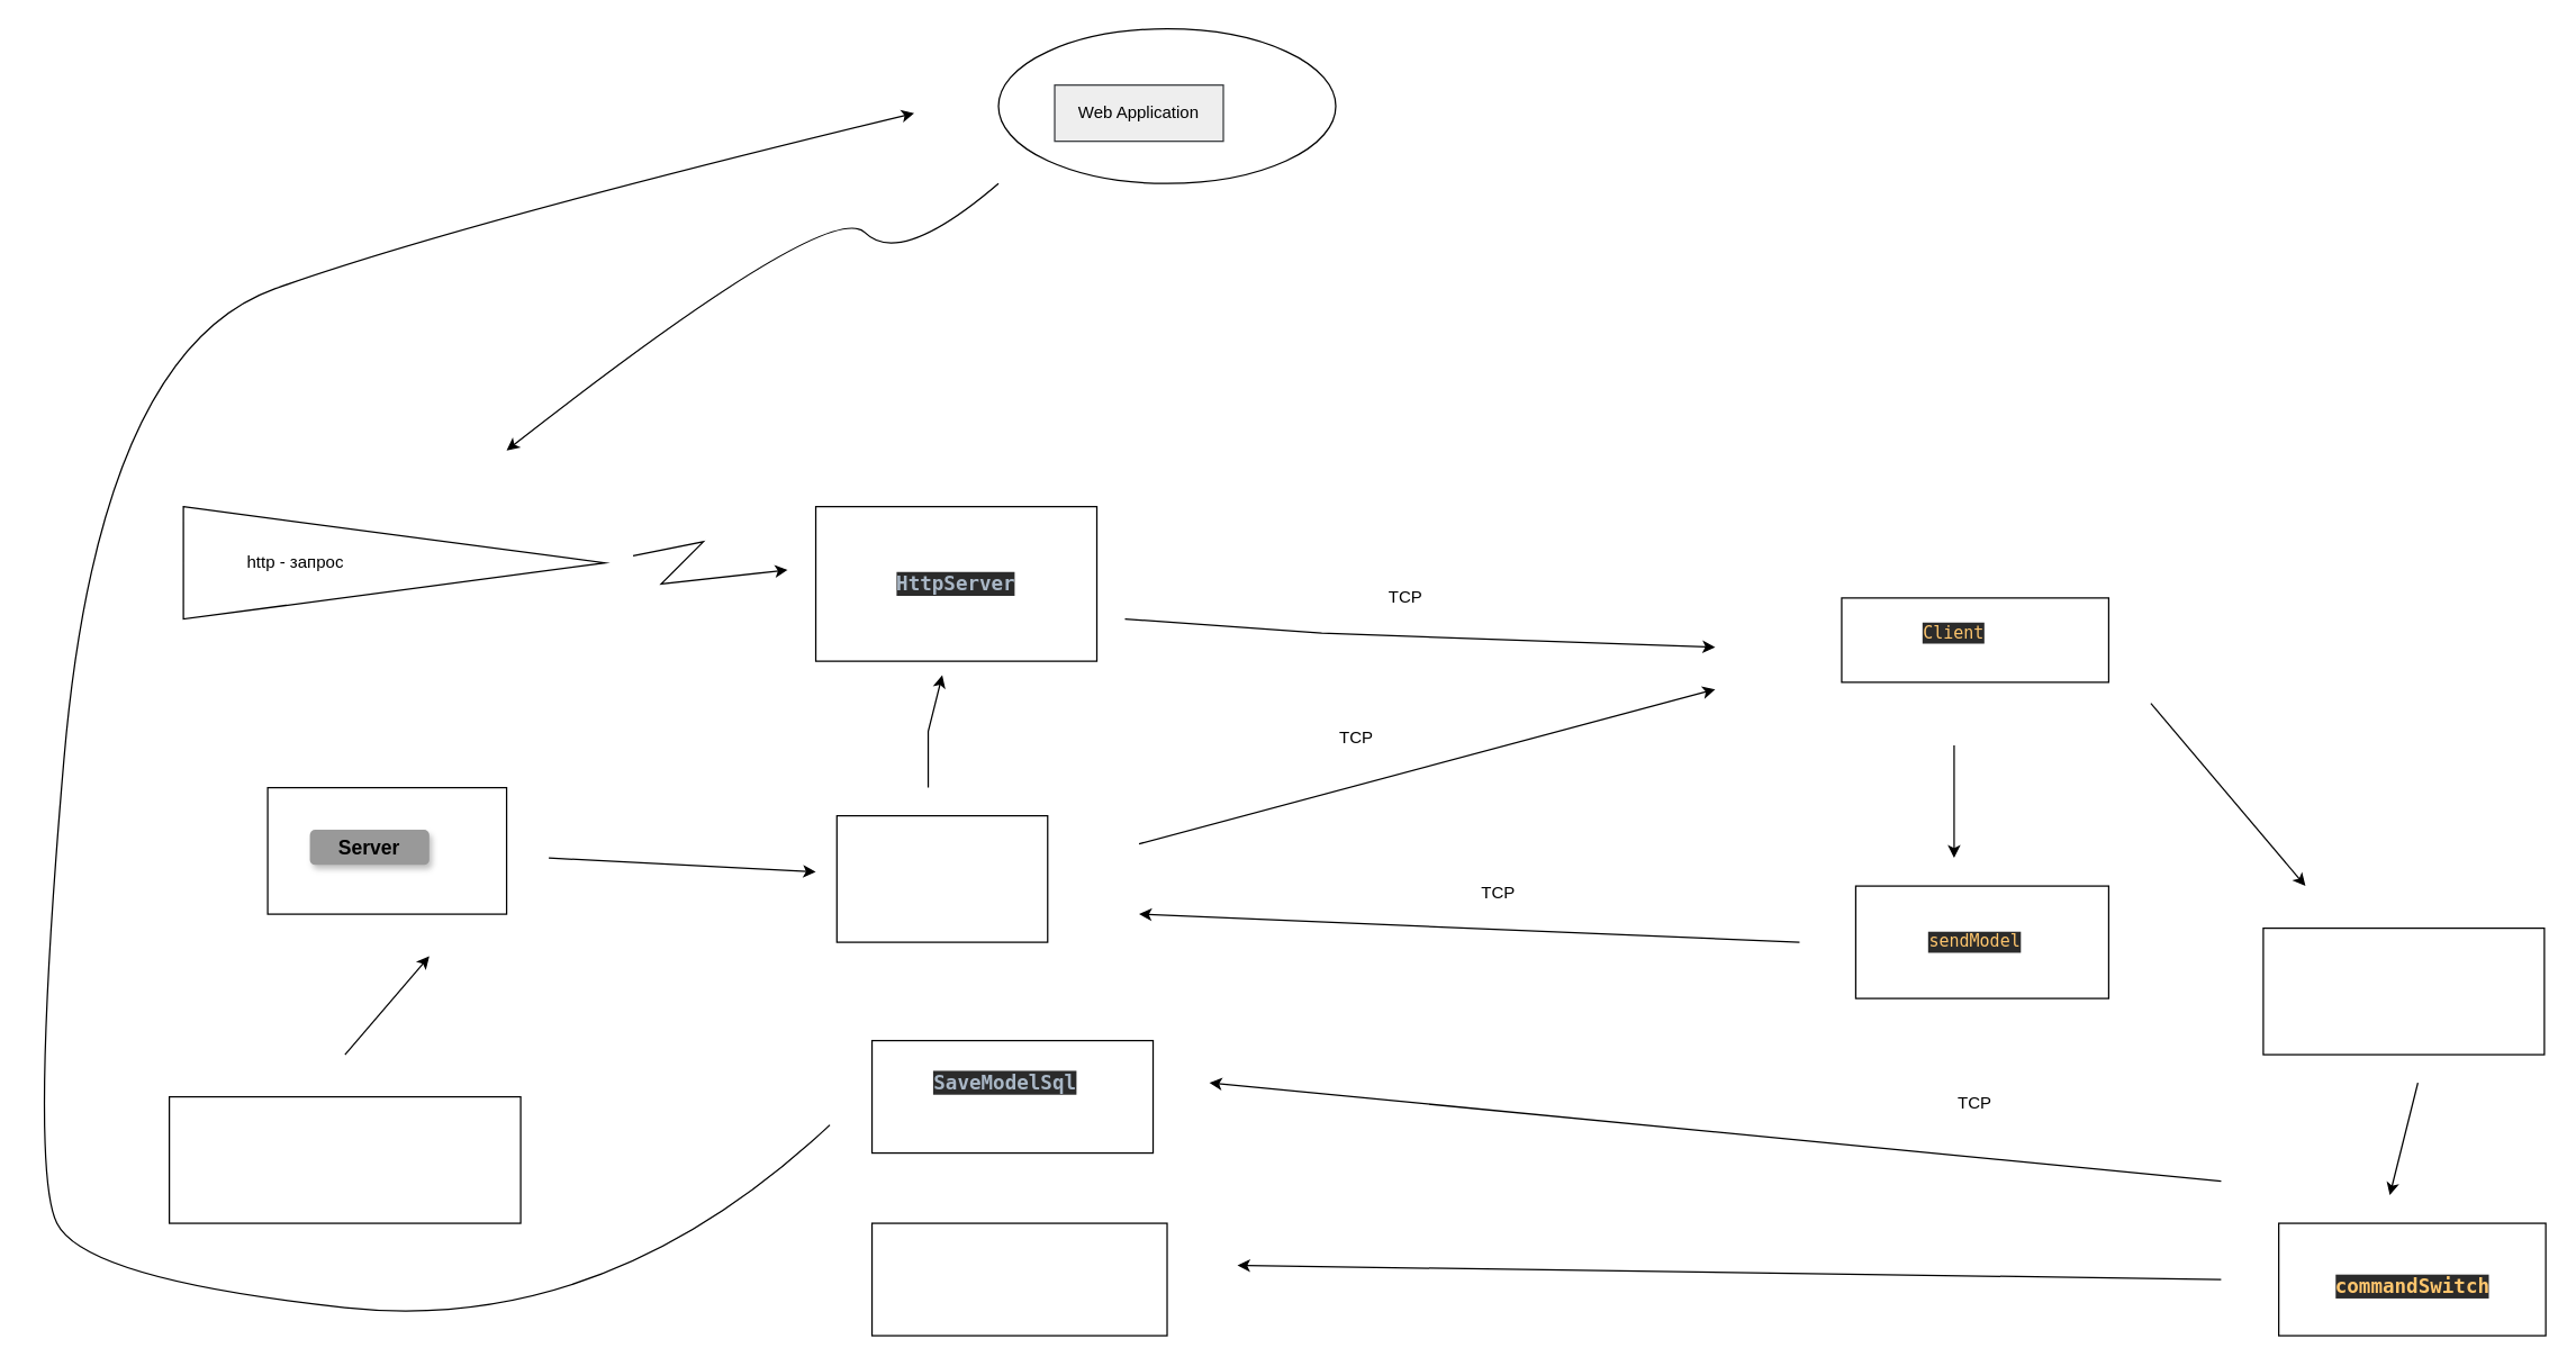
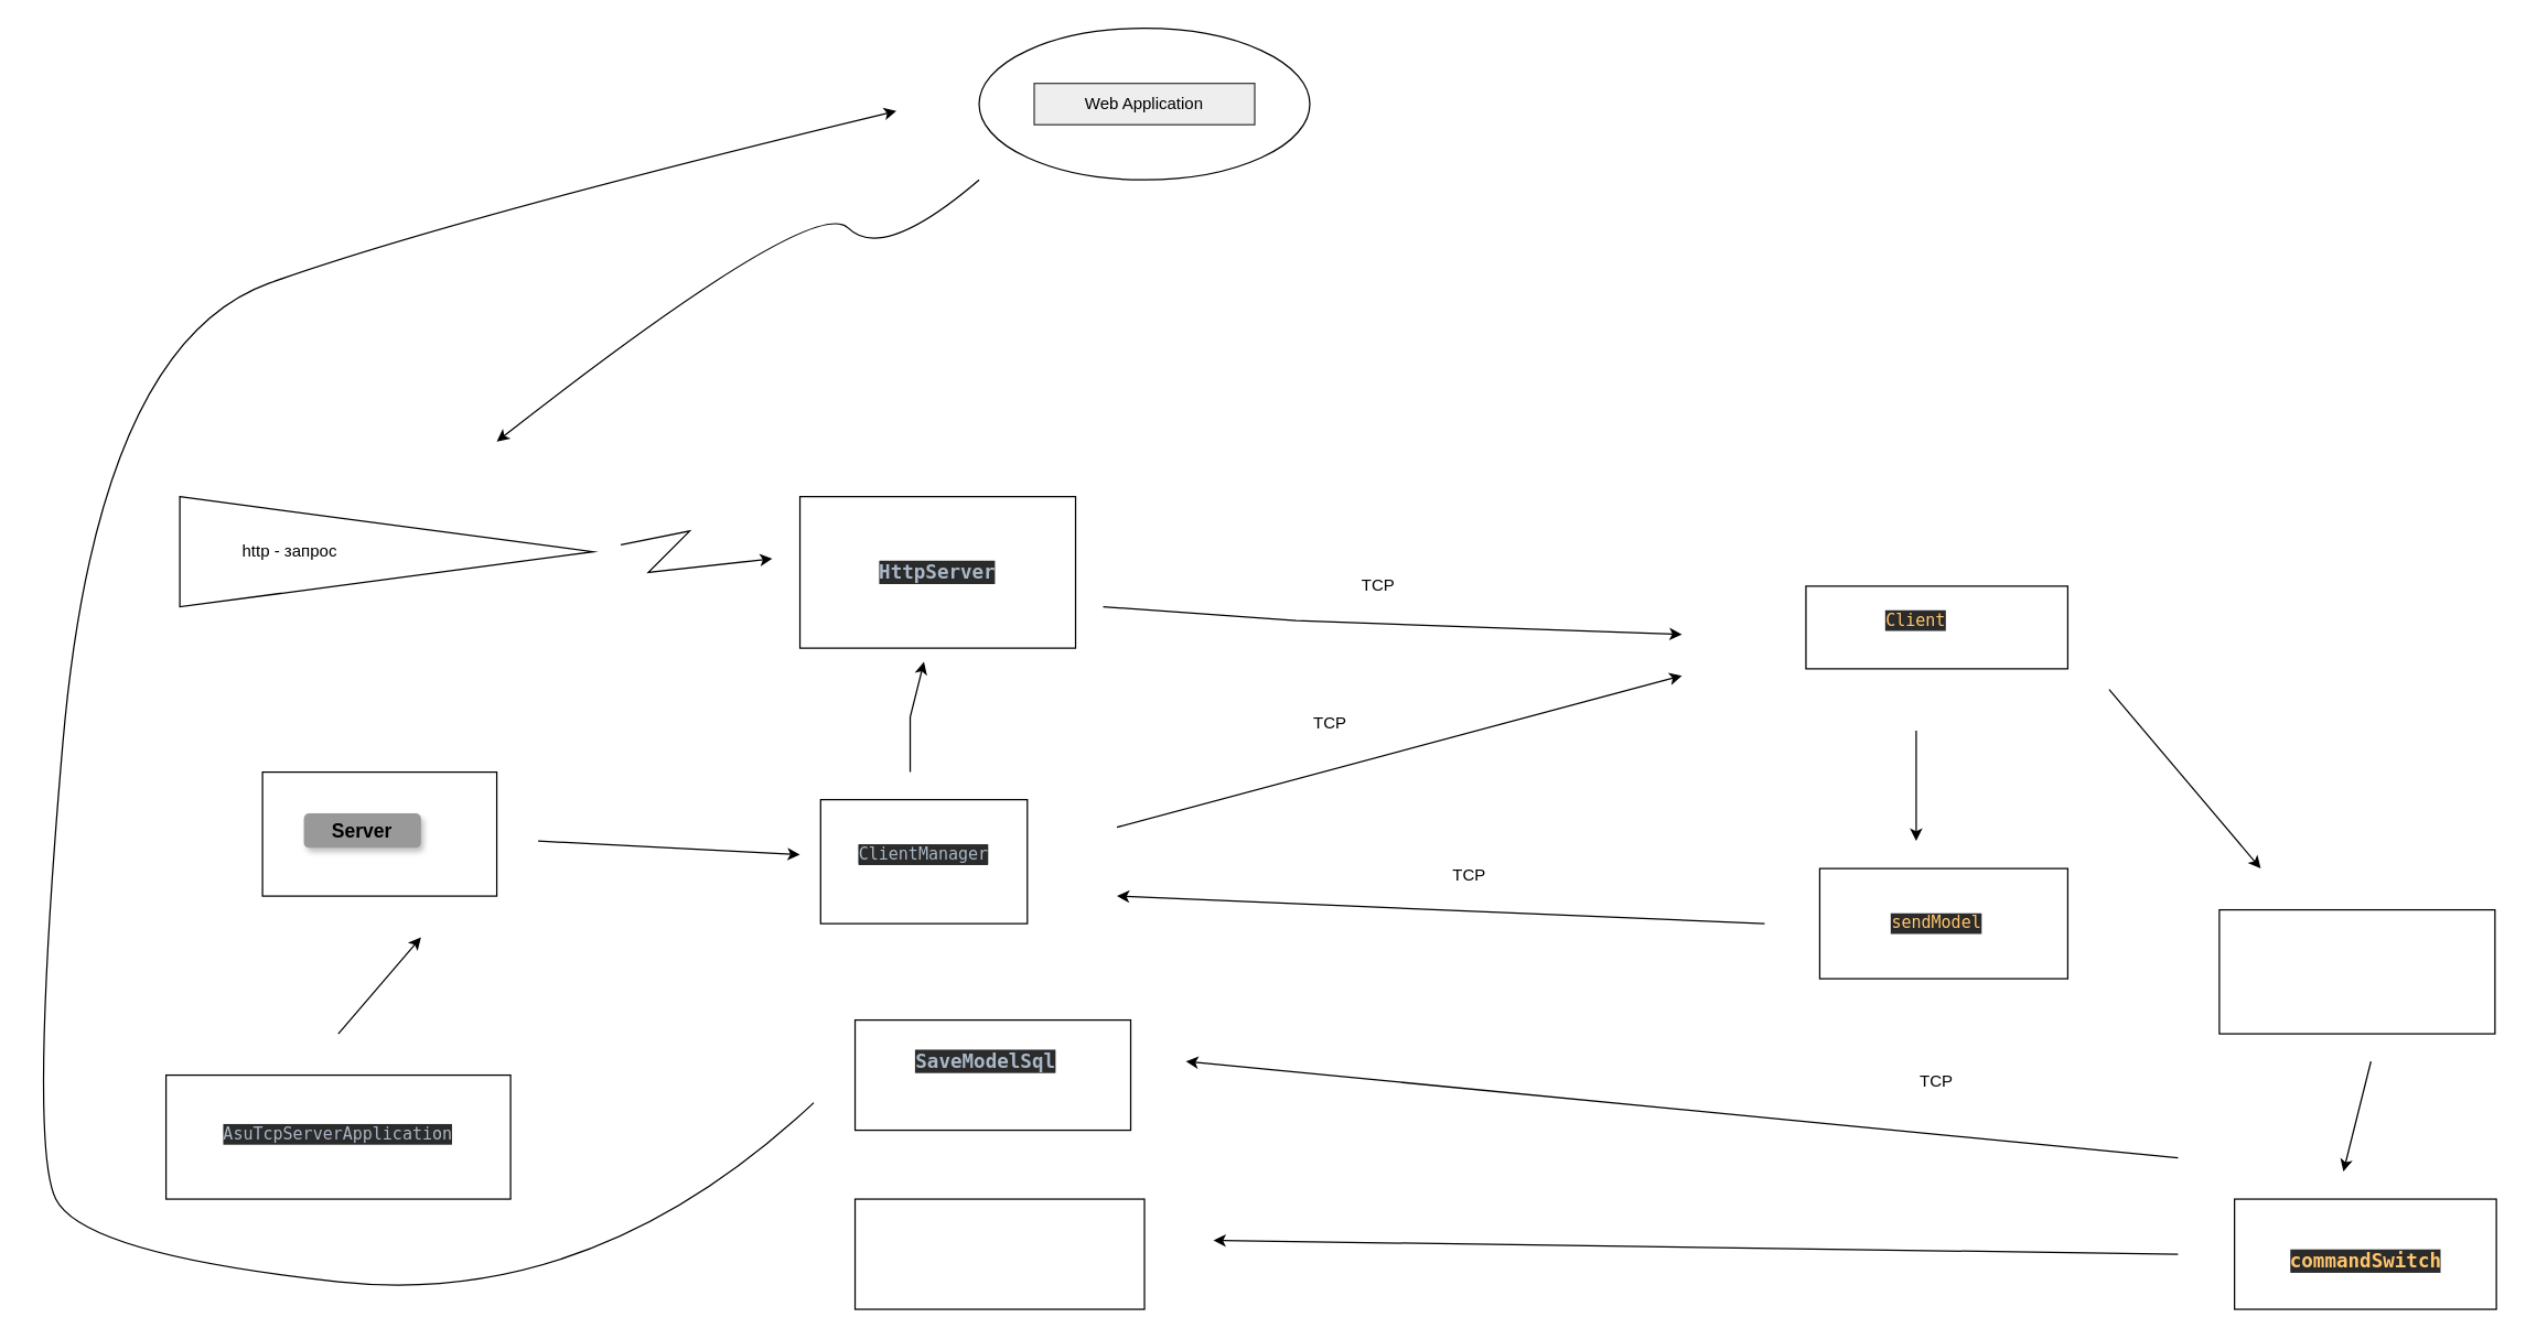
  <mxCell id="0" />
  <mxCell id="1" parent="0" />
  <mxCell id="2" value="" style="group" parent="1" vertex="1" connectable="0"><mxGeometry x="130" y="360" width="300" height="80" as="geometry" /></mxCell>
  <mxCell id="3" value="" style="triangle;whiteSpace=wrap;html=1;" parent="2" vertex="1"><mxGeometry width="300" height="80" as="geometry" /></mxCell>
  <mxCell id="4" value="http - запрос" style="text;html=1;align=center;verticalAlign=middle;whiteSpace=wrap;rounded=0;" parent="2" vertex="1"><mxGeometry x="10" y="25" width="140" height="30" as="geometry" /></mxCell>
  <mxCell id="5" value="" style="rounded=0;whiteSpace=wrap;html=1;" parent="1" vertex="1"><mxGeometry x="620" y="740" width="200" height="80" as="geometry" /></mxCell>
  <mxCell id="6" value="&lt;h3 style=&quot;background-color: light-dark(rgb(43, 43, 43), rgb(200, 200, 200)); color: light-dark(rgb(169, 183, 198), rgb(71, 83, 96)); font-family: &amp;quot;JetBrains Mono&amp;quot;, monospace;&quot;&gt;SaveModelSql&lt;/h3&gt;" style="text;html=1;align=center;verticalAlign=middle;whiteSpace=wrap;rounded=0;" parent="1" vertex="1"><mxGeometry x="650" y="750" width="130" height="40" as="geometry" /></mxCell>
  <mxCell id="7" value="" style="rounded=0;whiteSpace=wrap;html=1;" parent="1" vertex="1"><mxGeometry x="620" y="870" width="210" height="80" as="geometry" /></mxCell>
  <mxCell id="8" value="" style="group" parent="1" vertex="1" connectable="0"><mxGeometry x="800" y="410" width="420" height="50" as="geometry" /></mxCell>
  <mxCell id="9" value="TCP" style="text;html=1;align=center;verticalAlign=middle;whiteSpace=wrap;rounded=0;" parent="8" vertex="1"><mxGeometry x="170" width="60" height="30" as="geometry" /></mxCell>
  <mxCell id="10" value="" style="endArrow=classic;html=1;rounded=0;" parent="8" edge="1"><mxGeometry width="50" height="50" relative="1" as="geometry"><mxPoint y="30" as="sourcePoint" /><mxPoint x="420" y="50" as="targetPoint" /><Array as="points"><mxPoint x="140" y="40" /></Array></mxGeometry></mxCell>
  <mxCell id="11" value="" style="group" parent="1" vertex="1" connectable="0"><mxGeometry x="810" y="490" width="410" height="110" as="geometry" /></mxCell>
  <mxCell id="12" value="" style="endArrow=classic;html=1;rounded=0;" parent="11" edge="1"><mxGeometry width="50" height="50" relative="1" as="geometry"><mxPoint y="110" as="sourcePoint" /><mxPoint x="410" as="targetPoint" /></mxGeometry></mxCell>
  <mxCell id="13" value="TCP" style="text;html=1;align=center;verticalAlign=middle;whiteSpace=wrap;rounded=0;" parent="11" vertex="1"><mxGeometry x="125" y="20" width="60" height="30" as="geometry" /></mxCell>
  <mxCell id="14" value="" style="group" vertex="1" connectable="0" parent="1"><mxGeometry x="1610" y="660" width="200" height="90" as="geometry" /></mxCell>
  <mxCell id="15" value="" style="rounded=0;whiteSpace=wrap;html=1;" vertex="1" parent="14"><mxGeometry width="200" height="90" as="geometry" /></mxCell>
  <mxCell id="16" value="" style="endArrow=classic;html=1;rounded=0;" edge="1" parent="1"><mxGeometry width="50" height="50" relative="1" as="geometry"><mxPoint x="1530" y="500" as="sourcePoint" /><mxPoint x="1640" y="630" as="targetPoint" /></mxGeometry></mxCell>
  <mxCell id="17" value="" style="group" vertex="1" connectable="0" parent="1"><mxGeometry x="580" y="360" width="200" height="310" as="geometry" /></mxCell>
  <mxCell id="18" value="" style="endArrow=classic;html=1;rounded=0;" parent="17" edge="1"><mxGeometry width="50" height="50" relative="1" as="geometry"><mxPoint x="80" y="200" as="sourcePoint" /><mxPoint x="90" y="120" as="targetPoint" /><Array as="points"><mxPoint x="80" y="160" /></Array></mxGeometry></mxCell>
  <mxCell id="19" value="" style="edgeStyle=orthogonalEdgeStyle;rounded=0;orthogonalLoop=1;jettySize=auto;html=1;" edge="1" parent="17" target="21"><mxGeometry relative="1" as="geometry"><mxPoint x="90" y="45" as="sourcePoint" /></mxGeometry></mxCell>
  <mxCell id="20" value="" style="rounded=0;whiteSpace=wrap;html=1;container=0;" parent="17" vertex="1"><mxGeometry width="200" height="110" as="geometry" /></mxCell>
  <mxCell id="21" value="&lt;h3 style=&quot;background-color: light-dark(rgb(43, 43, 43), rgb(200, 200, 200)); color: light-dark(rgb(169, 183, 198), rgb(71, 83, 96)); font-family: &amp;quot;JetBrains Mono&amp;quot;, monospace;&quot;&gt;HttpServer&lt;/h3&gt;" style="text;html=1;align=center;verticalAlign=middle;whiteSpace=wrap;rounded=0;container=0;" parent="17" vertex="1"><mxGeometry x="30" y="30" width="140" height="50" as="geometry" /></mxCell>
  <mxCell id="22" value="" style="rounded=0;whiteSpace=wrap;html=1;container=0;" parent="17" vertex="1"><mxGeometry x="15" y="220" width="150" height="90" as="geometry" /></mxCell>
+ <mxCell id="23" value="&lt;pre style=&quot;background-color: rgb(43, 43, 43); color: rgb(169, 183, 198); font-family: &amp;quot;JetBrains Mono&amp;quot;, monospace;&quot;&gt;&lt;pre style=&quot;font-family: &amp;quot;JetBrains Mono&amp;quot;, monospace;&quot;&gt;&lt;span style=&quot;background-color: light-dark(rgb(43, 43, 43), rgb(200, 200, 200)); color: light-dark(rgb(169, 183, 198), rgb(71, 83, 96)); white-space: normal;&quot;&gt;ClientManager&lt;/span&gt;&lt;/pre&gt;&lt;/pre&gt;" style="text;html=1;align=center;verticalAlign=middle;whiteSpace=wrap;rounded=0;container=0;" parent="17" vertex="1"><mxGeometry x="30" y="230.0" width="120" height="60" as="geometry" /></mxCell>
  <mxCell id="24" value="" style="group" vertex="1" connectable="0" parent="1"><mxGeometry x="120" y="780" width="250" height="90" as="geometry" /></mxCell>
  <mxCell id="25" value="" style="rounded=0;whiteSpace=wrap;html=1;" vertex="1" parent="24"><mxGeometry width="250" height="90" as="geometry" /></mxCell>
+ <mxCell id="26" value="&lt;pre style=&quot;background-color:#2b2b2b;color:#a9b7c6;font-family:'JetBrains Mono',monospace;font-size:9,8pt;&quot;&gt;AsuTcpServerApplication&lt;/pre&gt;" style="text;html=1;align=center;verticalAlign=middle;whiteSpace=wrap;rounded=0;" vertex="1" parent="24"><mxGeometry x="20" y="25" width="210" height="35" as="geometry" /></mxCell>
  <mxCell id="27" value="" style="endArrow=classic;html=1;rounded=0;" edge="1" parent="1"><mxGeometry width="50" height="50" relative="1" as="geometry"><mxPoint x="245" y="750" as="sourcePoint" /><mxPoint x="305" y="680" as="targetPoint" /></mxGeometry></mxCell>
  <mxCell id="28" value="" style="group" vertex="1" connectable="0" parent="1"><mxGeometry x="190" y="560" width="170" height="90" as="geometry" /></mxCell>
  <mxCell id="29" value="" style="rounded=0;whiteSpace=wrap;html=1;" vertex="1" parent="28"><mxGeometry width="170" height="90" as="geometry" /></mxCell>
  <mxCell id="30" value="&lt;h3&gt;Server&lt;/h3&gt;" style="text;html=1;align=center;verticalAlign=middle;whiteSpace=wrap;rounded=1;shadow=1;fillColor=#999999;" vertex="1" parent="28"><mxGeometry x="30" y="30" width="85" height="25" as="geometry" /></mxCell>
  <mxCell id="31" value="" style="group" vertex="1" connectable="0" parent="1"><mxGeometry x="390" y="565" width="190" height="55" as="geometry" /></mxCell>
  <mxCell id="32" value="" style="endArrow=classic;html=1;rounded=0;" edge="1" parent="31"><mxGeometry width="50" height="50" relative="1" as="geometry"><mxPoint y="45" as="sourcePoint" /><mxPoint x="190" y="55" as="targetPoint" /><Array as="points" /></mxGeometry></mxCell>
  <mxCell id="33" value="" style="endArrow=classic;html=1;rounded=0;" edge="1" parent="1"><mxGeometry width="50" height="50" relative="1" as="geometry"><mxPoint x="450" y="395" as="sourcePoint" /><mxPoint x="560" y="405" as="targetPoint" /><Array as="points"><mxPoint x="500" y="385" /><mxPoint x="470" y="415" /></Array></mxGeometry></mxCell>
  <mxCell id="34" value="" style="group" vertex="1" connectable="0" parent="1"><mxGeometry x="1621" y="870" width="190" height="80" as="geometry" /></mxCell>
  <mxCell id="35" value="" style="rounded=0;whiteSpace=wrap;html=1;" vertex="1" parent="34"><mxGeometry width="190" height="80" as="geometry" /></mxCell>
  <mxCell id="36" value="&lt;h3 style=&quot;background-color: light-dark(rgb(43, 43, 43), rgb(200, 200, 200)); color: light-dark(rgb(169, 183, 198), rgb(71, 83, 96)); font-family: &amp;quot;JetBrains Mono&amp;quot;, monospace;&quot;&gt;&lt;span style=&quot;color: rgb(255, 198, 109);&quot;&gt;commandSwitch&lt;/span&gt;&lt;/h3&gt;" style="text;html=1;align=center;verticalAlign=middle;whiteSpace=wrap;rounded=0;" vertex="1" parent="34"><mxGeometry x="1" y="30" width="189" height="30" as="geometry" /></mxCell>
  <mxCell id="37" value="" style="endArrow=classic;html=1;rounded=0;" edge="1" parent="1"><mxGeometry width="50" height="50" relative="1" as="geometry"><mxPoint x="1720" y="770" as="sourcePoint" /><mxPoint x="1700" y="850" as="targetPoint" /></mxGeometry></mxCell>
  <mxCell id="38" value="" style="group" vertex="1" connectable="0" parent="1"><mxGeometry x="880" y="860" width="700" height="50" as="geometry" /></mxCell>
  <mxCell id="39" value="" style="endArrow=classic;html=1;rounded=0;" parent="38" edge="1"><mxGeometry width="50" height="50" relative="1" as="geometry"><mxPoint x="700" y="50" as="sourcePoint" /><mxPoint y="40" as="targetPoint" /></mxGeometry></mxCell>
  <mxCell id="40" value="" style="group" vertex="1" connectable="0" parent="1"><mxGeometry x="860" y="770" width="720" height="70" as="geometry" /></mxCell>
  <mxCell id="41" value="TCP" style="text;html=1;align=center;verticalAlign=middle;whiteSpace=wrap;rounded=0;" parent="40" vertex="1"><mxGeometry x="515.908" width="58.182" height="30" as="geometry" /></mxCell>
  <mxCell id="42" value="" style="endArrow=classic;html=1;rounded=0;" parent="40" edge="1"><mxGeometry width="50" height="50" relative="1" as="geometry"><mxPoint x="720" y="70" as="sourcePoint" /><mxPoint as="targetPoint" /></mxGeometry></mxCell>
  <mxCell id="43" value="" style="group" vertex="1" connectable="0" parent="1"><mxGeometry x="810" y="620" width="470" height="50" as="geometry" /></mxCell>
  <mxCell id="44" value="TCP" style="text;html=1;align=center;verticalAlign=middle;whiteSpace=wrap;rounded=0;" vertex="1" parent="43"><mxGeometry x="239.995" width="32.323" height="30" as="geometry" /></mxCell>
  <mxCell id="45" value="" style="endArrow=classic;html=1;rounded=0;" edge="1" parent="43"><mxGeometry width="50" height="50" relative="1" as="geometry"><mxPoint x="470" y="50" as="sourcePoint" /><mxPoint y="30" as="targetPoint" /></mxGeometry></mxCell>
  <mxCell id="46" value="" style="group" vertex="1" connectable="0" parent="1"><mxGeometry x="1310" y="425" width="190" height="285" as="geometry" /></mxCell>
  <mxCell id="47" value="" style="endArrow=classic;html=1;rounded=0;" edge="1" parent="46"><mxGeometry width="50" height="50" relative="1" as="geometry"><mxPoint x="80" y="105" as="sourcePoint" /><mxPoint x="80" y="185" as="targetPoint" /></mxGeometry></mxCell>
  <mxCell id="48" value="" style="group" parent="46" vertex="1" connectable="0"><mxGeometry x="10" y="205" width="180" height="80" as="geometry" /></mxCell>
  <mxCell id="49" value="" style="rounded=0;whiteSpace=wrap;html=1;container=0;" parent="48" vertex="1"><mxGeometry width="180" height="80" as="geometry" /></mxCell>
  <mxCell id="50" value="&lt;pre style=&quot;background-color:#2b2b2b;color:#a9b7c6;font-family:'JetBrains Mono',monospace;font-size:9,8pt;&quot;&gt;&lt;span style=&quot;color:#ffc66d;&quot;&gt;sendModel&lt;/span&gt;&lt;/pre&gt;" style="text;html=1;align=center;verticalAlign=middle;whiteSpace=wrap;rounded=0;container=0;" parent="48" vertex="1"><mxGeometry x="30" y="25" width="110" height="30" as="geometry" /></mxCell>
  <mxCell id="51" value="" style="group" parent="46" vertex="1" connectable="0"><mxGeometry width="190" height="60" as="geometry" /></mxCell>
  <mxCell id="52" value="" style="rounded=0;whiteSpace=wrap;html=1;container=0;" parent="51" vertex="1"><mxGeometry width="190" height="60" as="geometry" /></mxCell>
  <mxCell id="53" value="&lt;pre style=&quot;background-color: rgb(43, 43, 43); color: rgb(169, 183, 198); font-family: &amp;quot;JetBrains Mono&amp;quot;, monospace;&quot;&gt;&lt;pre style=&quot;font-family: &amp;quot;JetBrains Mono&amp;quot;, monospace;&quot;&gt;&lt;span style=&quot;color:#ffc66d;&quot;&gt;Client&lt;/span&gt;&lt;/pre&gt;&lt;/pre&gt;" style="text;html=1;align=center;verticalAlign=middle;whiteSpace=wrap;rounded=0;container=0;" parent="51" vertex="1"><mxGeometry x="5" y="10" width="150" height="30" as="geometry" /></mxCell>
  <mxCell id="54" value="" style="group" vertex="1" connectable="0" parent="1"><mxGeometry x="710" y="20" width="240" height="110" as="geometry" /></mxCell>
  <mxCell id="55" value="" style="ellipse;whiteSpace=wrap;html=1;" vertex="1" parent="54"><mxGeometry width="240" height="110" as="geometry" /></mxCell>
- <mxCell id="56" value="Web Application" style="text;html=1;align=center;verticalAlign=middle;whiteSpace=wrap;rounded=0;fillColor=#eeeeee;strokeColor=#36393d;" vertex="1" parent="54"><mxGeometry x="40" y="40" width="120" height="40" as="geometry" /></mxCell>
+ <mxCell id="56" value="Web Application" style="text;html=1;align=center;verticalAlign=middle;whiteSpace=wrap;rounded=0;fillColor=#eeeeee;strokeColor=#36393d;" vertex="1" parent="54"><mxGeometry x="40" y="40" width="160" height="30" as="geometry" /></mxCell>
  <mxCell id="57" value="" style="curved=1;endArrow=classic;html=1;rounded=0;" edge="1" parent="1"><mxGeometry width="50" height="50" relative="1" as="geometry"><mxPoint x="710" y="130" as="sourcePoint" /><mxPoint x="360" y="320" as="targetPoint" /><Array as="points"><mxPoint x="640" y="190" /><mxPoint x="590" y="140" /></Array></mxGeometry></mxCell>
  <mxCell id="58" value="" style="curved=1;endArrow=classic;html=1;rounded=0;" edge="1" parent="1"><mxGeometry width="50" height="50" relative="1" as="geometry"><mxPoint x="590" y="800" as="sourcePoint" /><mxPoint x="650" y="80" as="targetPoint" /><Array as="points"><mxPoint x="430" y="950" /><mxPoint x="60" y="910" /><mxPoint x="20" y="830" /><mxPoint x="70" y="250" /><mxPoint x="320" y="160" /></Array></mxGeometry></mxCell>
